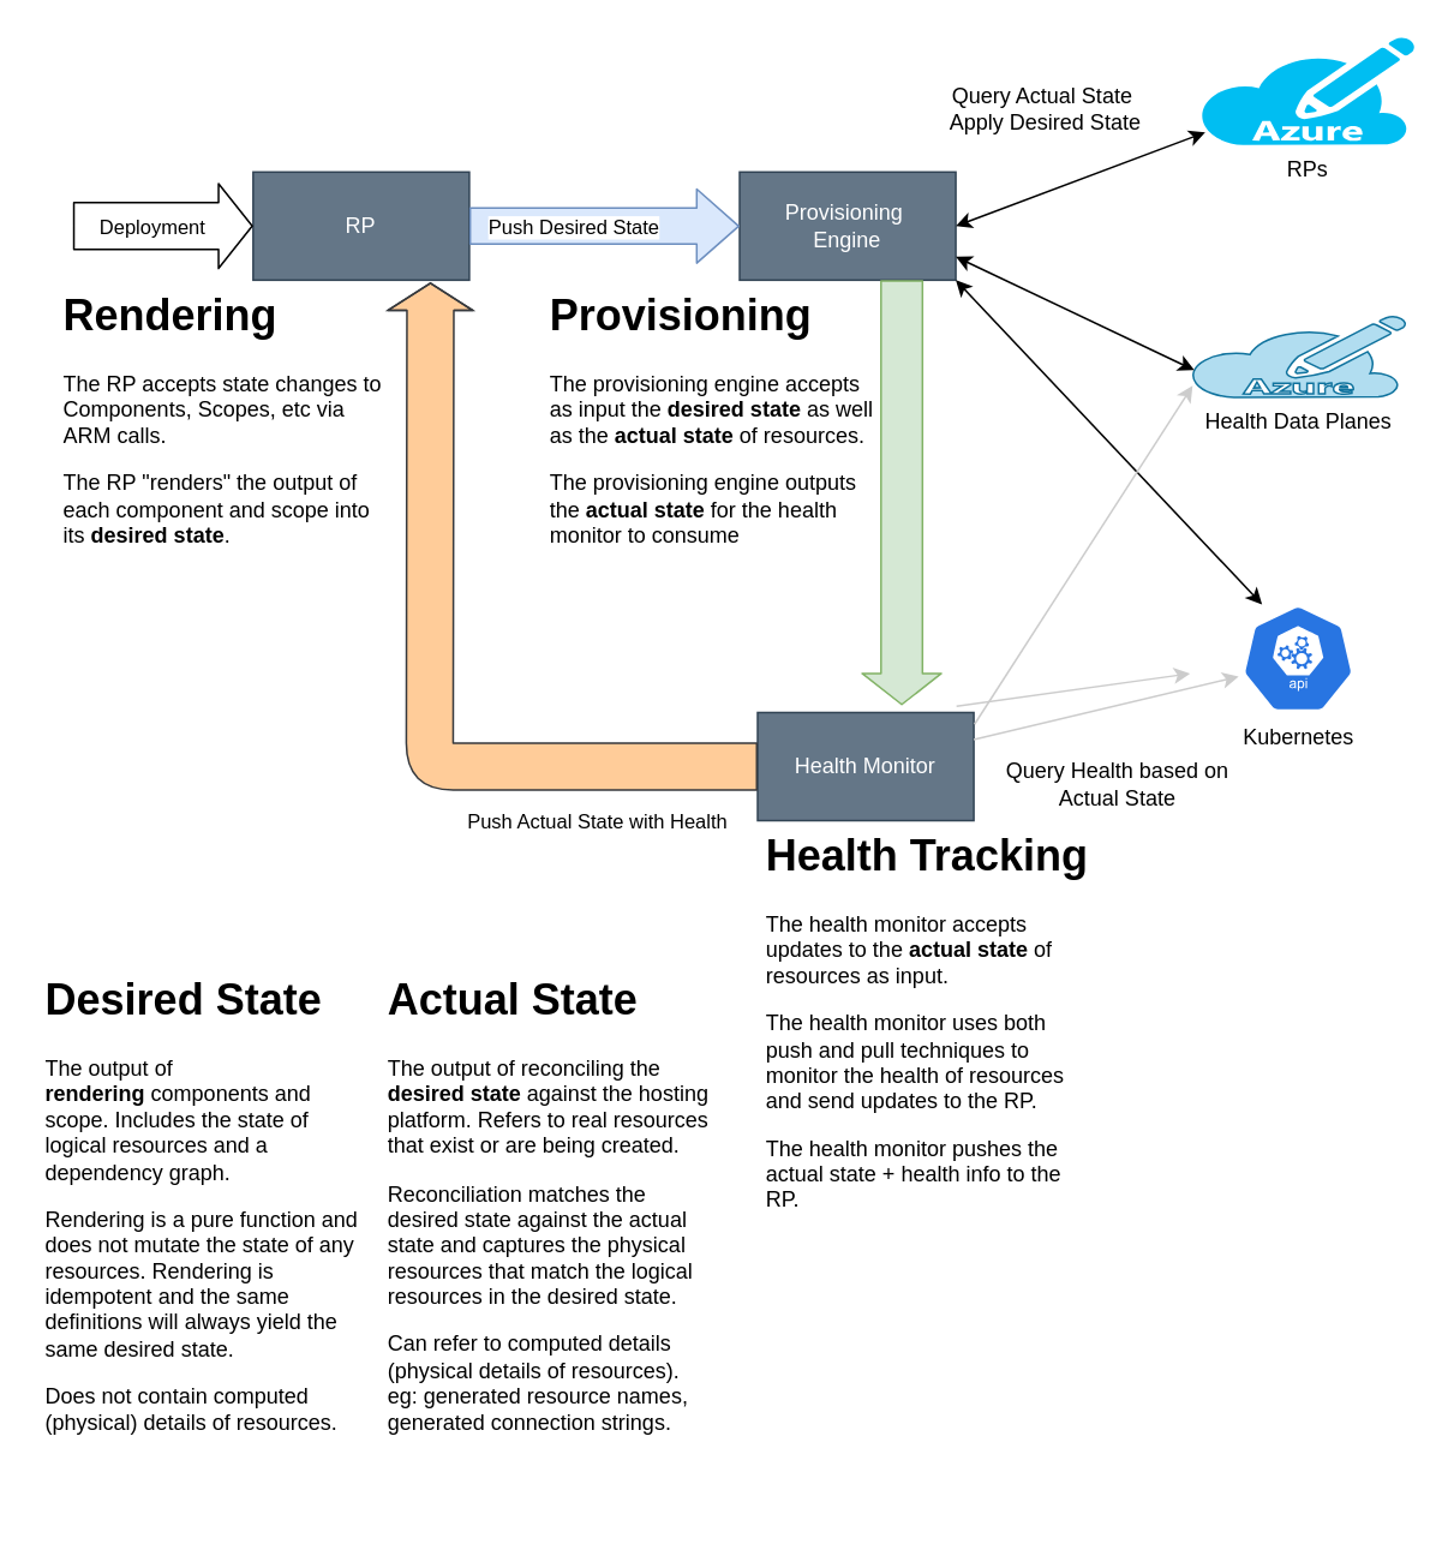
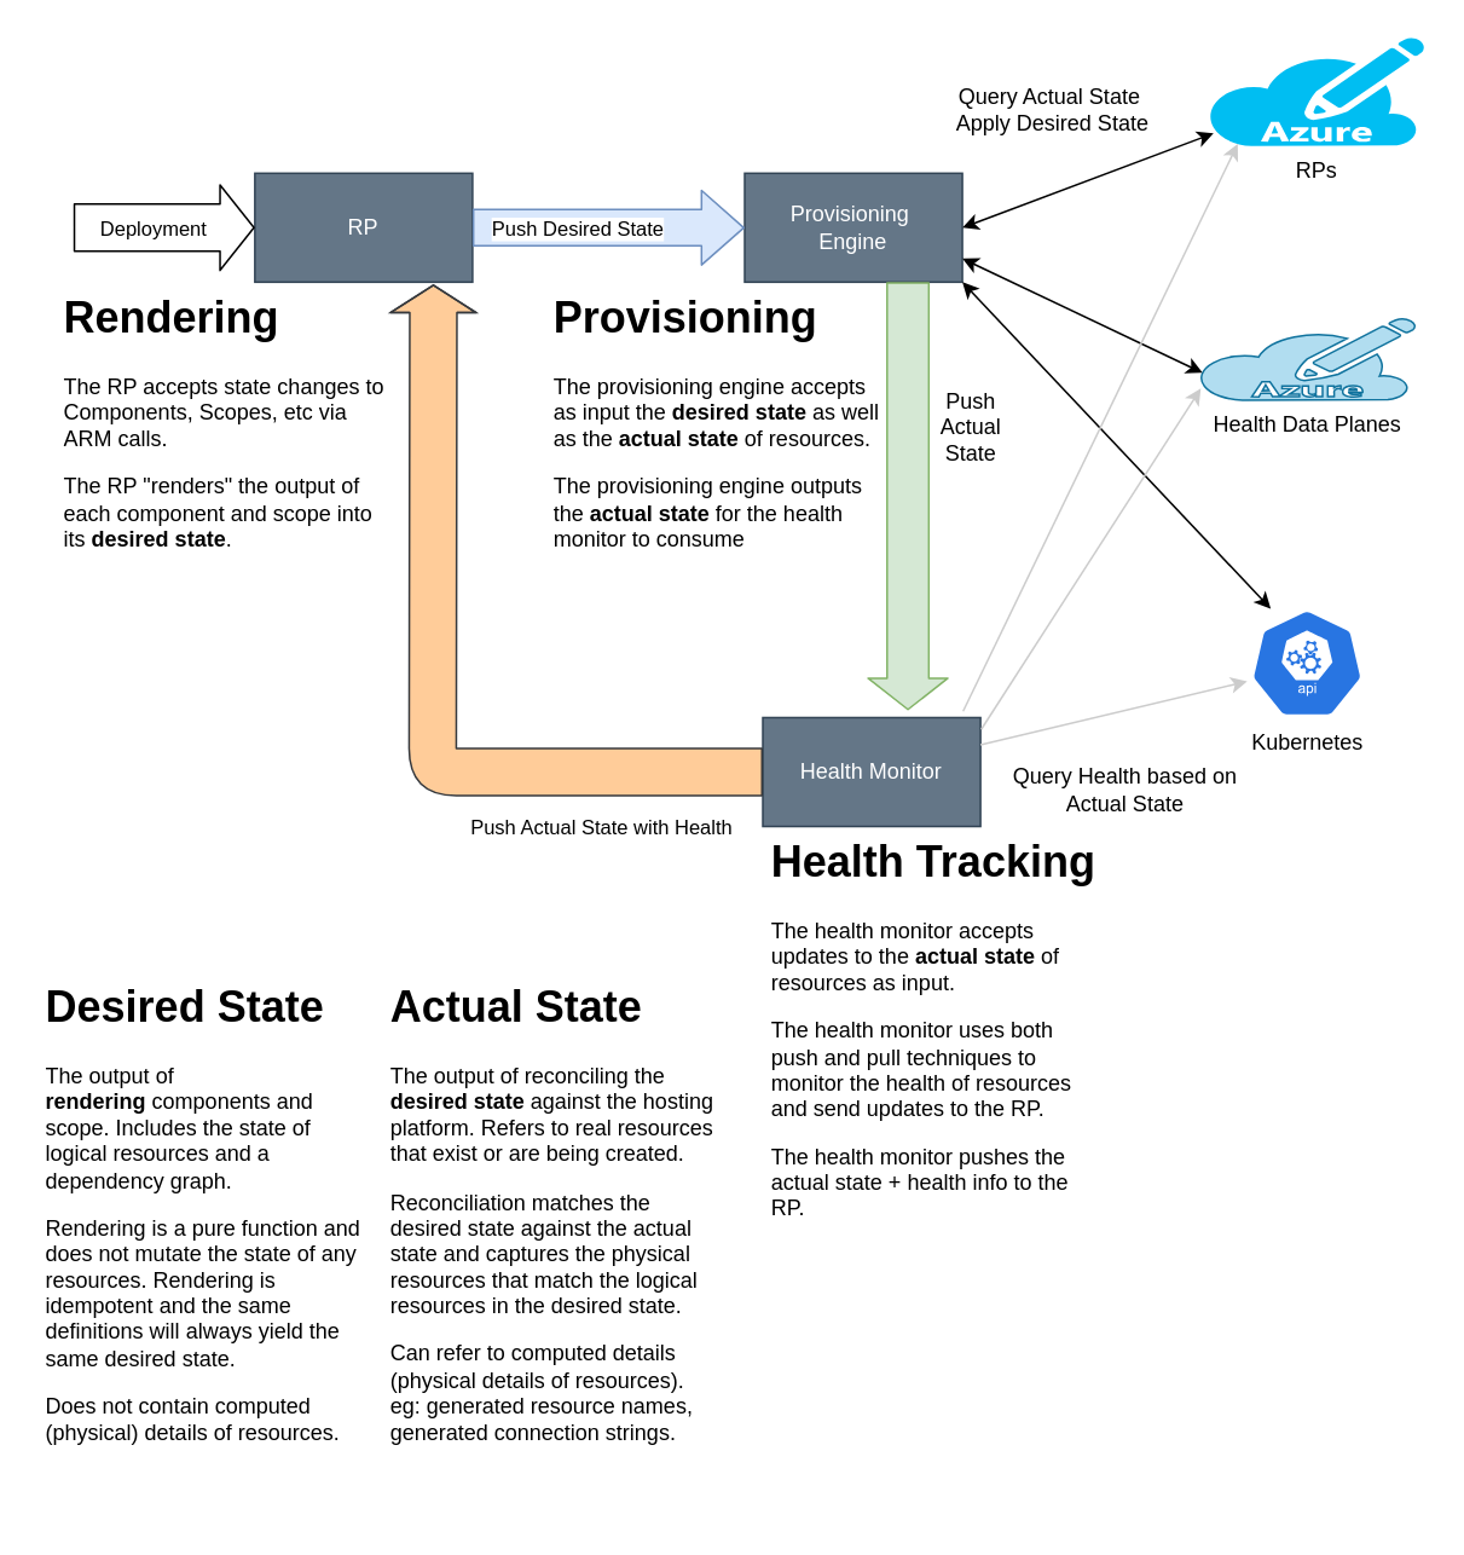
  <mxCell id="0" />
  <mxCell id="1" parent="0" />
  <mxCell id="2" value="RP" style="rounded=0;whiteSpace=wrap;html=1;fillColor=#647687;strokeColor=#314354;fontColor=#ffffff;" vertex="1" parent="1"><mxGeometry x="140" y="95" width="120" height="60" as="geometry" /></mxCell>
  <mxCell id="3" value="Provisioning&amp;nbsp;&lt;br&gt;Engine" style="rounded=0;whiteSpace=wrap;html=1;fillColor=#647687;strokeColor=#314354;fontColor=#ffffff;" vertex="1" parent="1"><mxGeometry x="410" y="95" width="120" height="60" as="geometry" /></mxCell>
  <mxCell id="4" value="Health Monitor" style="rounded=0;whiteSpace=wrap;html=1;fillColor=#647687;strokeColor=#314354;fontColor=#ffffff;" vertex="1" parent="1"><mxGeometry x="420" y="395" width="120" height="60" as="geometry" /></mxCell>
  <mxCell id="5" value="RPs" style="verticalLabelPosition=bottom;html=1;verticalAlign=top;align=center;strokeColor=none;fillColor=#00BEF2;shape=mxgraph.azure.azure_subscription;" vertex="1" parent="1"><mxGeometry x="665" y="20" width="120" height="60" as="geometry" /></mxCell>
  <mxCell id="6" value="Kubernetes" style="html=1;dashed=0;whitespace=wrap;fillColor=#2875E2;strokeColor=#ffffff;points=[[0.005,0.63,0],[0.1,0.2,0],[0.9,0.2,0],[0.5,0,0],[0.995,0.63,0],[0.72,0.99,0],[0.5,1,0],[0.28,0.99,0]];shape=mxgraph.kubernetes.icon;prIcon=api;labelPosition=center;verticalLabelPosition=bottom;align=center;verticalAlign=top;" vertex="1" parent="1"><mxGeometry x="660" y="335" width="120" height="60" as="geometry" /></mxCell>
  <mxCell id="7" value="Health Data Planes" style="verticalLabelPosition=bottom;html=1;verticalAlign=top;align=center;strokeColor=#10739e;fillColor=#b1ddf0;shape=mxgraph.azure.azure_subscription;" vertex="1" parent="1"><mxGeometry x="660" y="175" width="120" height="45" as="geometry" /></mxCell>
  <mxCell id="8" value="" style="shape=flexArrow;endArrow=classic;html=1;width=26;endSize=5.9;entryX=0;entryY=0.5;entryDx=0;entryDy=0;" edge="1" parent="1" target="2"><mxGeometry width="50" height="50" relative="1" as="geometry"><mxPoint x="40" y="125" as="sourcePoint" /><mxPoint x="130" y="124.5" as="targetPoint" /></mxGeometry></mxCell>
  <mxCell id="9" value="Deployment" style="edgeLabel;html=1;align=center;verticalAlign=middle;resizable=0;points=[];" vertex="1" connectable="0" parent="8"><mxGeometry x="-0.34" y="1" relative="1" as="geometry"><mxPoint x="10" y="1" as="offset" /></mxGeometry></mxCell>
  <mxCell id="10" value="" style="shape=flexArrow;endArrow=classic;html=1;entryX=0;entryY=0.5;entryDx=0;entryDy=0;exitX=1;exitY=0.5;exitDx=0;exitDy=0;width=20;endSize=7.43;fillColor=#dae8fc;strokeColor=#6c8ebf;" edge="1" parent="1"><mxGeometry width="50" height="50" relative="1" as="geometry"><mxPoint x="260" y="125" as="sourcePoint" /><mxPoint x="410" y="125" as="targetPoint" /></mxGeometry></mxCell>
  <mxCell id="11" value="Push Desired State" style="edgeLabel;html=1;align=center;verticalAlign=middle;resizable=0;points=[];" vertex="1" connectable="0" parent="10"><mxGeometry x="-0.438" y="-2" relative="1" as="geometry"><mxPoint x="15" y="-2" as="offset" /></mxGeometry></mxCell>
  <mxCell id="12" value="&lt;h1&gt;Rendering&lt;/h1&gt;&lt;p&gt;The RP accepts state changes to Components, Scopes, etc via ARM calls.&amp;nbsp;&lt;/p&gt;&lt;p&gt;The RP &quot;renders&quot; the output of each component and scope into its &lt;b&gt;desired state&lt;/b&gt;.&lt;/p&gt;&lt;p&gt;&lt;br&gt;&lt;/p&gt;" style="text;html=1;strokeColor=none;fillColor=none;spacing=5;spacingTop=-20;whiteSpace=wrap;overflow=hidden;rounded=0;" vertex="1" parent="1"><mxGeometry x="30" y="155" width="190" height="170" as="geometry" /></mxCell>
  <mxCell id="13" value="&lt;h1&gt;Provisioning&lt;/h1&gt;&lt;p&gt;The provisioning engine accepts as input the &lt;b&gt;desired state&lt;/b&gt; as well as the &lt;b&gt;actual state&lt;/b&gt; of resources.&lt;/p&gt;&lt;p&gt;The provisioning engine outputs the &lt;b&gt;actual state&lt;/b&gt; for the health monitor to consume&lt;/p&gt;&lt;p&gt;&lt;br&gt;&lt;/p&gt;" style="text;html=1;strokeColor=none;fillColor=none;spacing=5;spacingTop=-20;whiteSpace=wrap;overflow=hidden;rounded=0;" vertex="1" parent="1"><mxGeometry x="300" y="155" width="190" height="150" as="geometry" /></mxCell>
  <mxCell id="14" value="" style="shape=flexArrow;endArrow=classic;html=1;exitX=0.75;exitY=1;exitDx=0;exitDy=0;width=23;endSize=5.39;fillColor=#d5e8d4;strokeColor=#82b366;" edge="1" parent="1" source="3"><mxGeometry width="50" height="50" relative="1" as="geometry"><mxPoint x="530" y="255" as="sourcePoint" /><mxPoint x="500" y="391" as="targetPoint" /></mxGeometry></mxCell>
+ <mxCell id="15" value="Push&lt;br&gt;Actual State" style="text;html=1;strokeColor=none;fillColor=none;align=center;verticalAlign=middle;whiteSpace=wrap;rounded=0;" vertex="1" parent="1"><mxGeometry x="510" y="225" width="50" height="20" as="geometry" /></mxCell>
  <mxCell id="16" value="" style="endArrow=classic;startArrow=classic;html=1;entryX=0.029;entryY=0.883;entryDx=0;entryDy=0;entryPerimeter=0;" edge="1" parent="1" target="5"><mxGeometry width="50" height="50" relative="1" as="geometry"><mxPoint x="530" y="125" as="sourcePoint" /><mxPoint x="580" y="75" as="targetPoint" /></mxGeometry></mxCell>
  <mxCell id="17" value="" style="endArrow=classic;startArrow=classic;html=1;entryX=0.02;entryY=0.666;entryDx=0;entryDy=0;entryPerimeter=0;" edge="1" parent="1" target="7"><mxGeometry width="50" height="50" relative="1" as="geometry"><mxPoint x="530" y="142.02" as="sourcePoint" /><mxPoint x="653.48" y="95" as="targetPoint" /></mxGeometry></mxCell>
  <mxCell id="18" value="" style="endArrow=classic;startArrow=classic;html=1;" edge="1" parent="1"><mxGeometry width="50" height="50" relative="1" as="geometry"><mxPoint x="530" y="155" as="sourcePoint" /><mxPoint x="700" y="335" as="targetPoint" /></mxGeometry></mxCell>
- <mxCell id="19" value="" style="endArrow=classic;html=1;exitX=0.92;exitY=-0.058;exitDx=0;exitDy=0;exitPerimeter=0;fillColor=#f9f7ed;strokeColor=#CCCCCC;" edge="1" parent="1" source="4" target="6"><mxGeometry width="50" height="50" relative="1" as="geometry"><mxPoint x="530" y="395" as="sourcePoint" /><mxPoint x="580" y="345" as="targetPoint" /></mxGeometry></mxCell>
+ <mxCell id="19" value="" style="endArrow=classic;html=1;exitX=0.92;exitY=-0.058;exitDx=0;exitDy=0;exitPerimeter=0;entryX=0.14;entryY=0.98;entryDx=0;entryDy=0;entryPerimeter=0;fillColor=#f9f7ed;strokeColor=#CCCCCC;" edge="1" parent="1" source="4" target="5"><mxGeometry width="50" height="50" relative="1" as="geometry"><mxPoint x="530" y="395" as="sourcePoint" /><mxPoint x="580" y="345" as="targetPoint" /></mxGeometry></mxCell>
  <mxCell id="20" value="" style="endArrow=classic;html=1;exitX=0.92;exitY=-0.058;exitDx=0;exitDy=0;exitPerimeter=0;entryX=0.012;entryY=0.858;entryDx=0;entryDy=0;entryPerimeter=0;fillColor=#f9f7ed;strokeColor=#CCCCCC;" edge="1" parent="1" target="7"><mxGeometry width="50" height="50" relative="1" as="geometry"><mxPoint x="540.4" y="401.52" as="sourcePoint" /><mxPoint x="676.8" y="93.8" as="targetPoint" /></mxGeometry></mxCell>
  <mxCell id="21" value="" style="endArrow=classic;html=1;exitX=1;exitY=0.25;exitDx=0;exitDy=0;fillColor=#f9f7ed;strokeColor=#CCCCCC;" edge="1" parent="1" source="4"><mxGeometry width="50" height="50" relative="1" as="geometry"><mxPoint x="550.4" y="411.52" as="sourcePoint" /><mxPoint x="687" y="375" as="targetPoint" /></mxGeometry></mxCell>
  <mxCell id="22" value="Query Actual State&amp;nbsp;&lt;br&gt;Apply Desired State" style="text;html=1;strokeColor=none;fillColor=none;align=center;verticalAlign=middle;whiteSpace=wrap;rounded=0;" vertex="1" parent="1"><mxGeometry x="525" y="45" width="110" height="30" as="geometry" /></mxCell>
  <mxCell id="23" value="Query Health based on Actual State" style="text;html=1;strokeColor=none;fillColor=none;align=center;verticalAlign=middle;whiteSpace=wrap;rounded=0;" vertex="1" parent="1"><mxGeometry x="555" y="425" width="130" height="20" as="geometry" /></mxCell>
  <mxCell id="24" value="" style="shape=flexArrow;endArrow=classic;html=1;strokeColor=#36393d;entryX=0.82;entryY=1.02;entryDx=0;entryDy=0;entryPerimeter=0;exitX=0;exitY=0.5;exitDx=0;exitDy=0;width=26;endSize=4.68;fillColor=#ffcc99;" edge="1" parent="1" source="4" target="2"><mxGeometry width="50" height="50" relative="1" as="geometry"><mxPoint x="530" y="335" as="sourcePoint" /><mxPoint x="580" y="285" as="targetPoint" /><Array as="points"><mxPoint x="238" y="425" /></Array></mxGeometry></mxCell>
  <mxCell id="25" value="Push Actual State with Health" style="edgeLabel;html=1;align=center;verticalAlign=middle;resizable=0;points=[];" vertex="1" connectable="0" parent="24"><mxGeometry x="-0.443" y="3" relative="1" as="geometry"><mxPoint x="36" y="27" as="offset" /></mxGeometry></mxCell>
  <mxCell id="26" value="&lt;h1&gt;Health Tracking&lt;/h1&gt;&lt;p&gt;The health monitor accepts updates to the &lt;b&gt;actual state&lt;/b&gt;&amp;nbsp;of resources as input.&lt;/p&gt;&lt;p&gt;The health monitor uses both push and pull techniques to monitor the health of resources and send updates to the RP.&lt;/p&gt;&lt;p&gt;The health monitor pushes the actual state + health info to the RP.&lt;/p&gt;" style="text;html=1;strokeColor=none;fillColor=none;spacing=5;spacingTop=-20;whiteSpace=wrap;overflow=hidden;rounded=0;" vertex="1" parent="1"><mxGeometry x="420" y="455" width="190" height="230" as="geometry" /></mxCell>
  <mxCell id="27" value="&lt;h1&gt;Desired State&lt;/h1&gt;&lt;p&gt;The output of &lt;b&gt;rendering&lt;/b&gt;&amp;nbsp;components and scope. Includes the state of logical resources and a dependency graph.&amp;nbsp;&lt;/p&gt;&lt;p&gt;Rendering is a pure function and does not mutate the state of any resources. Rendering is idempotent and the same definitions will always yield the same desired state.&lt;/p&gt;&lt;p&gt;Does not contain computed (physical) details of resources.&amp;nbsp;&lt;/p&gt;" style="text;html=1;strokeColor=none;fillColor=none;spacing=5;spacingTop=-20;whiteSpace=wrap;overflow=hidden;rounded=0;" vertex="1" parent="1"><mxGeometry y="535" width="190" height="300" as="geometry" x="20" /></mxCell>
  <mxCell id="28" value="&lt;h1&gt;Actual State&lt;/h1&gt;&lt;p&gt;The output of reconciling the &lt;b&gt;desired state&lt;/b&gt;&amp;nbsp;against the hosting platform. Refers to real resources that exist or are being created.&lt;/p&gt;&lt;p&gt;Reconciliation matches the desired state against the actual state and captures the physical resources that match the logical resources in the desired state.&lt;/p&gt;&lt;p&gt;&lt;span&gt;Can refer to computed details (physical details of resources). eg: generated resource names, generated connection strings.&lt;/span&gt;&lt;br&gt;&lt;/p&gt;&lt;span style=&quot;color: rgba(0 , 0 , 0 , 0) ; font-family: monospace ; font-size: 0px&quot;&gt;%3CmxGraphModel%3E%3Croot%3E%3CmxCell%20id%3D%220%22%2F%3E%3CmxCell%20id%3D%221%22%20parent%3D%220%22%2F%3E%3CmxCell%20id%3D%222%22%20value%3D%22%22%20style%3D%22endArrow%3Dclassic%3Bhtml%3D1%3BexitX%3D0.92%3BexitY%3D-0.058%3BexitDx%3D0%3BexitDy%3D0%3BexitPerimeter%3D0%3BentryX%3D0.14%3BentryY%3D0.98%3BentryDx%3D0%3BentryDy%3D0%3BentryPerimeter%3D0%3BfillColor%3D%23f9f7ed%3BstrokeColor%3D%23CCCCCC%3B%22%20edge%3D%221%22%20parent%3D%221%22%3E%3CmxGeometry%20width%3D%2250%22%20height%3D%2250%22%20relative%3D%221%22%20as%3D%22geometry%22%3E%3CmxPoint%20x%3D%22510.4%22%20y%3D%22416.52%22%20as%3D%22sourcePoint%22%2F%3E%3CmxPoint%20x%3D%22646.8%22%20y%3D%22108.8%22%20as%3D%22targetPoint%22%2F%3E%3C%2FmxGeometry%3E%3C%2FmxCell%3E%3C%2Froot%3E%3C%2FmxGraphModel%3E ag&lt;/span&gt;" style="text;html=1;strokeColor=none;fillColor=none;spacing=5;spacingTop=-20;whiteSpace=wrap;overflow=hidden;rounded=0;" vertex="1" parent="1"><mxGeometry x="210" y="535" width="190" height="270" as="geometry" /></mxCell>
